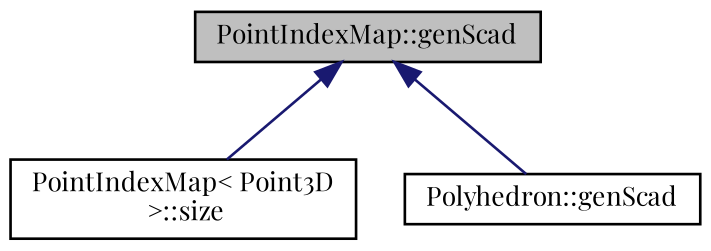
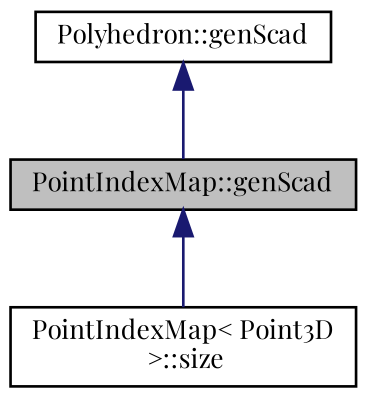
  digraph {
    fontname="Playfair Display"
    rankdir=TB
    node [color=black fillcolor=white fontname="Playfair Display" fontsize=10 shape=record style=filled]
    edge [color=midnightblue dir=back fontname="Playfair Display" fontsize=10 labelfontname=Helvetica labelfontsize=10 style=solid]
    n1 [fillcolor=grey75 fontcolor=black height=0.2 label="PointIndexMap::genScad" width=0.4]
    n2 [height=0.2 label="PointIndexMap\< Point3D\l \>::size" width=0.4]
    n3 [height=0.2 label="Polyhedron::genScad" width=0.4]
    n1 -> n2
-   n1 -> n3
+   n3 -> n1
  }
